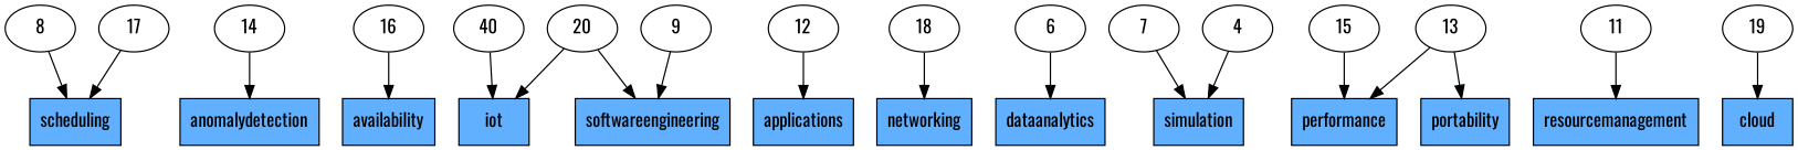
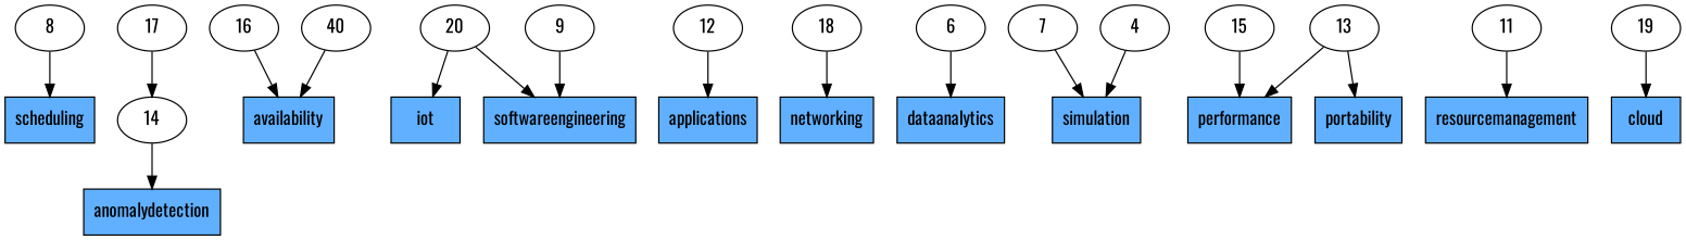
  digraph {
    fontname=Oswald
    node [fontname=Oswald]
    edge [fontname=Oswald]
    n1 [label=8]
    n2 [fillcolor="#60b0ff" label=scheduling shape=box style=filled]
    n3 [label=14]
    n4 [fillcolor="#60b0ff" label=anomalydetection shape=box style=filled]
    n5 [label=16]
    n6 [fillcolor="#60b0ff" label=availability shape=box style=filled]
    n7 [label=17]
    n8 [label=20]
    n9 [fillcolor="#60b0ff" label=iot shape=box style=filled]
    n10 [fillcolor="#60b0ff" label=softwareengineering shape=box style=filled]
    n11 [label=9]
    n12 [label=12]
    n13 [fillcolor="#60b0ff" label=applications shape=box style=filled]
    n14 [label=18]
    n15 [fillcolor="#60b0ff" label=networking shape=box style=filled]
    n16 [label=6]
    n17 [fillcolor="#60b0ff" label=dataanalytics shape=box style=filled]
    n18 [label=7]
    n19 [fillcolor="#60b0ff" label=simulation shape=box style=filled]
    n20 [label=13]
    n21 [fillcolor="#60b0ff" label=performance shape=box style=filled]
    n22 [fillcolor="#60b0ff" label=portability shape=box style=filled]
    n23 [label=11]
    n24 [fillcolor="#60b0ff" label=resourcemanagement shape=box style=filled]
    n25 [label=19]
    n26 [fillcolor="#60b0ff" label=cloud shape=box style=filled]
    n27 [label=4]
    n28 [label=15]
    n29 [label=40]
    n1 -> n2
    n3 -> n4
    n5 -> n6
-   n7 -> n2
+   n7 -> n3
    n8 -> n9
    n8 -> n10
    n11 -> n10
    n12 -> n13
    n14 -> n15
    n16 -> n17
    n18 -> n19
    n20 -> n21
    n20 -> n22
    n23 -> n24
    n25 -> n26
    n27 -> n19
    n28 -> n21
-   n29 -> n9
+   n29 -> n6
  }
